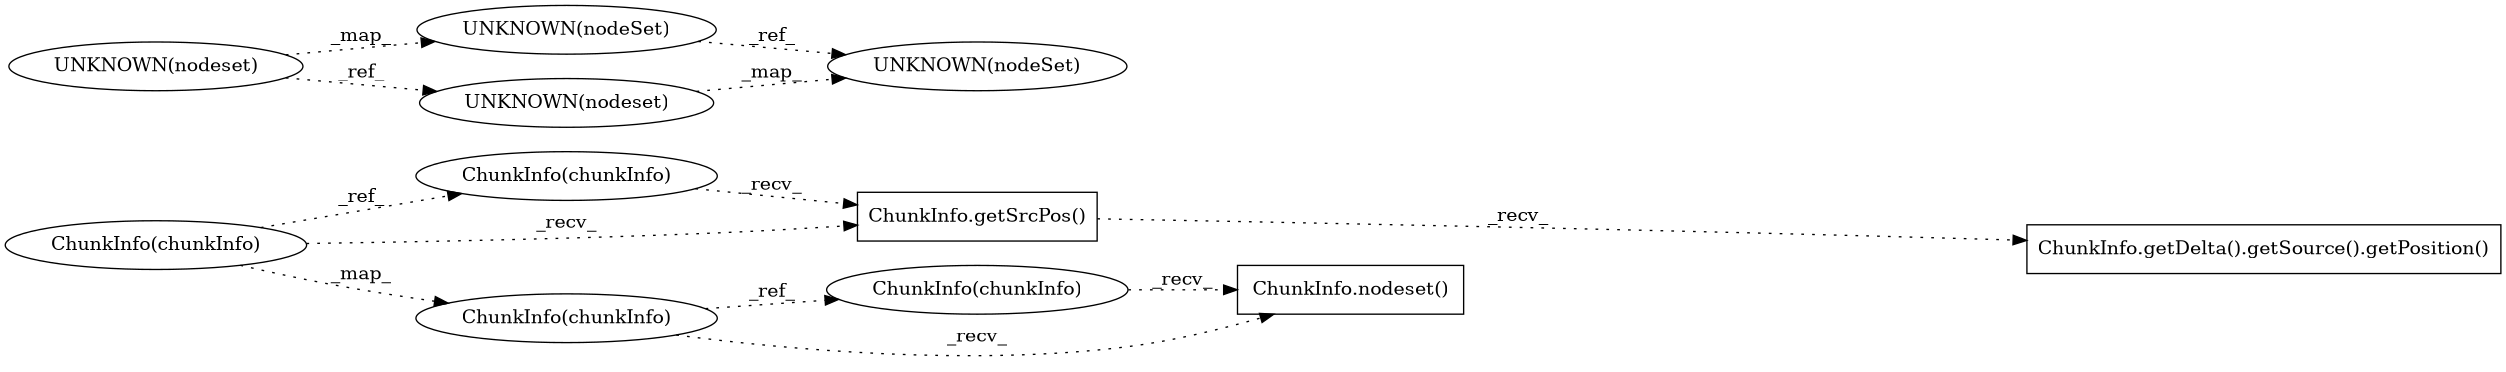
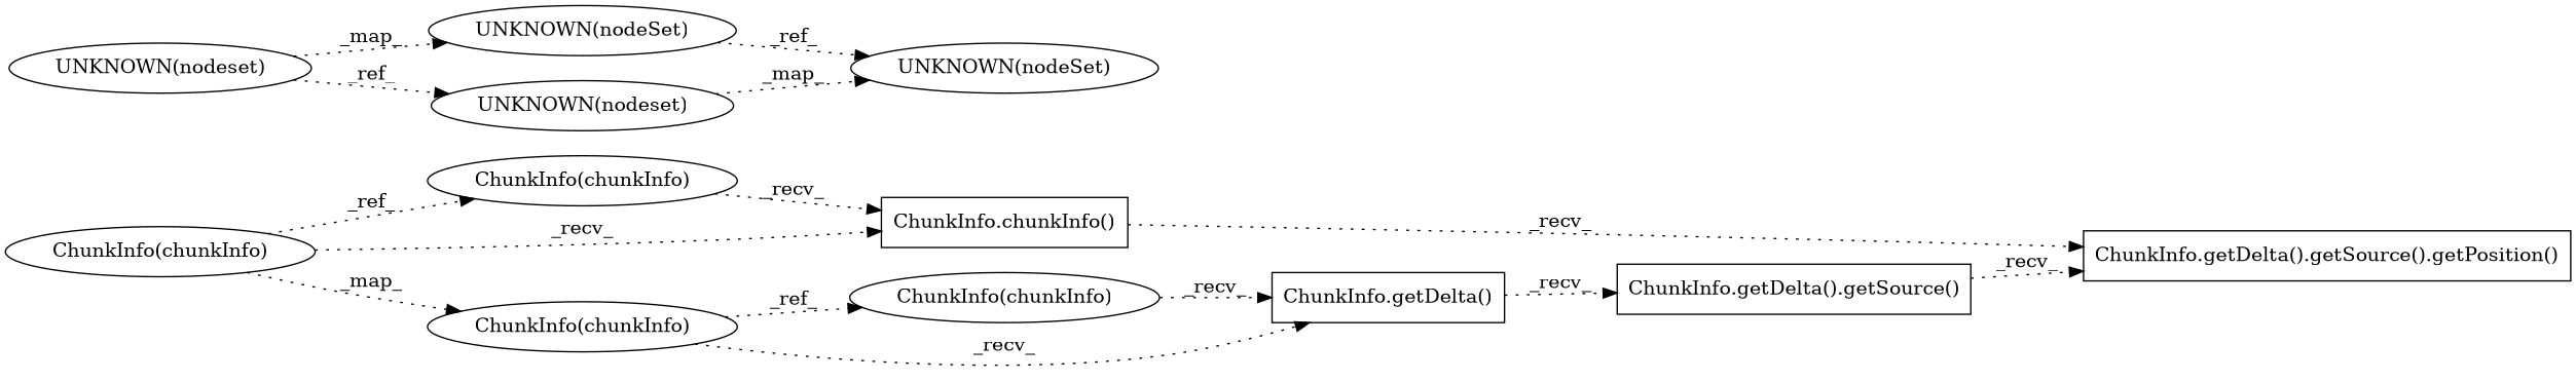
  digraph {
    rankdir=LR
    node [shape=ellipse]
    edge [style=dotted]
    n1 [label="ChunkInfo(chunkInfo)"]
-   n2 [label="ChunkInfo.getSrcPos()" shape=box]
+   n2 [label="ChunkInfo.chunkInfo()" shape=box]
    n3 [label="ChunkInfo.getDelta().getSource().getPosition()" shape=box]
    n4 [label="ChunkInfo(chunkInfo)"]
-   n5 [label="ChunkInfo.nodeset()" shape=box]
+   n5 [label="ChunkInfo.getDelta()" shape=box]
+   n6 [label="ChunkInfo.getDelta().getSource()" shape=box]
    n7 [label="ChunkInfo(chunkInfo)"]
    n8 [label="UNKNOWN(nodeSet)"]
    n9 [label="UNKNOWN(nodeSet)"]
    n10 [label="UNKNOWN(nodeset)"]
    n11 [label="ChunkInfo(chunkInfo)"]
    n12 [label="UNKNOWN(nodeset)"]
    n1 -> n2 [label=_recv_]
    n2 -> n3 [label=_recv_]
    n4 -> n5 [label=_recv_]
+   n5 -> n6 [label=_recv_]
+   n6 -> n3 [label=_recv_]
    n7 -> n4 [label=_ref_]
    n7 -> n5 [label=_recv_]
    n8 -> n9 [label=_ref_]
    n10 -> n9 [label=_map_]
    n11 -> n1 [label=_ref_]
    n11 -> n2 [label=_recv_]
    n11 -> n7 [label=_map_]
    n12 -> n8 [label=_map_]
    n12 -> n10 [label=_ref_]
  }
